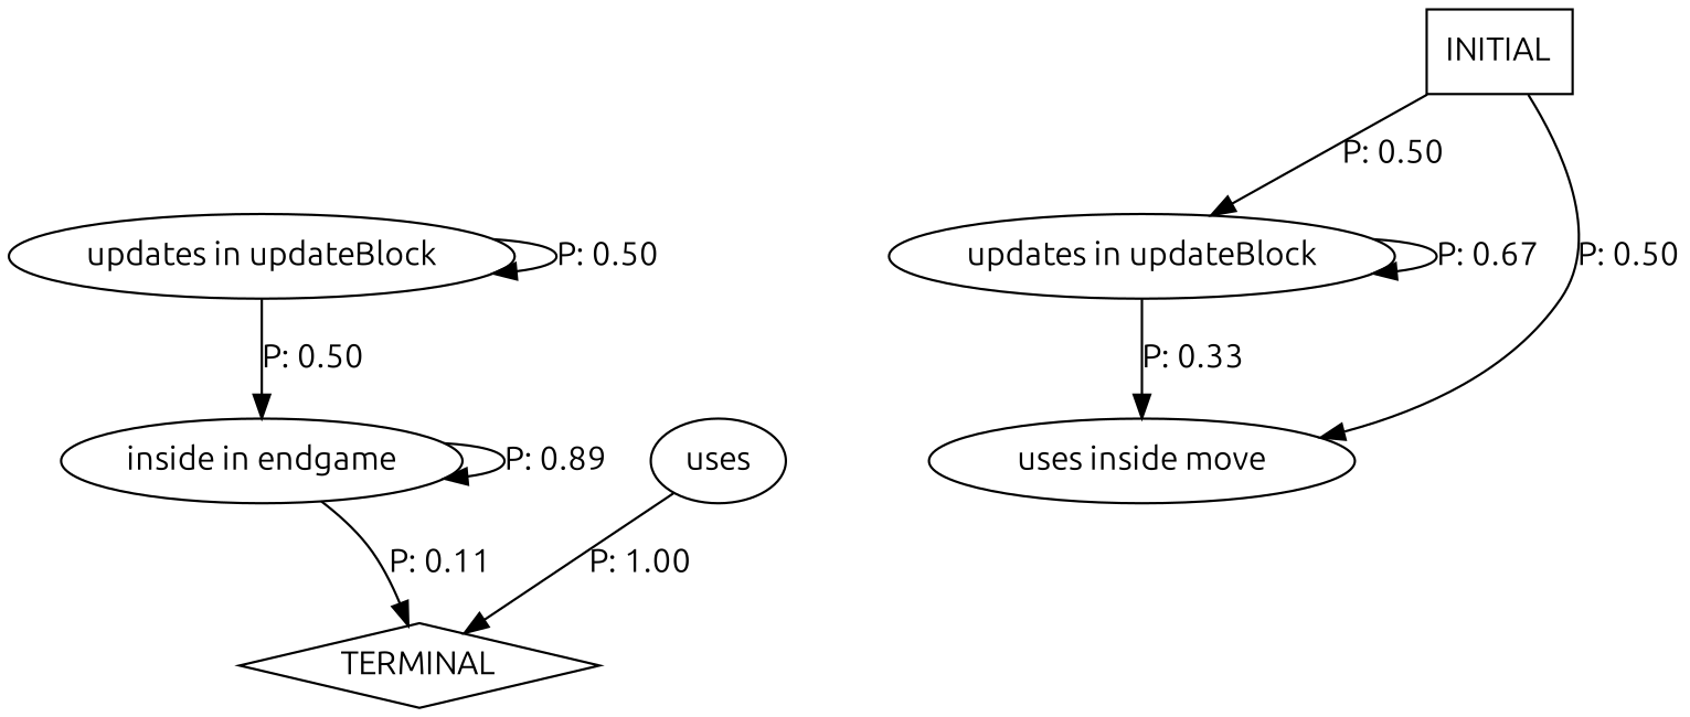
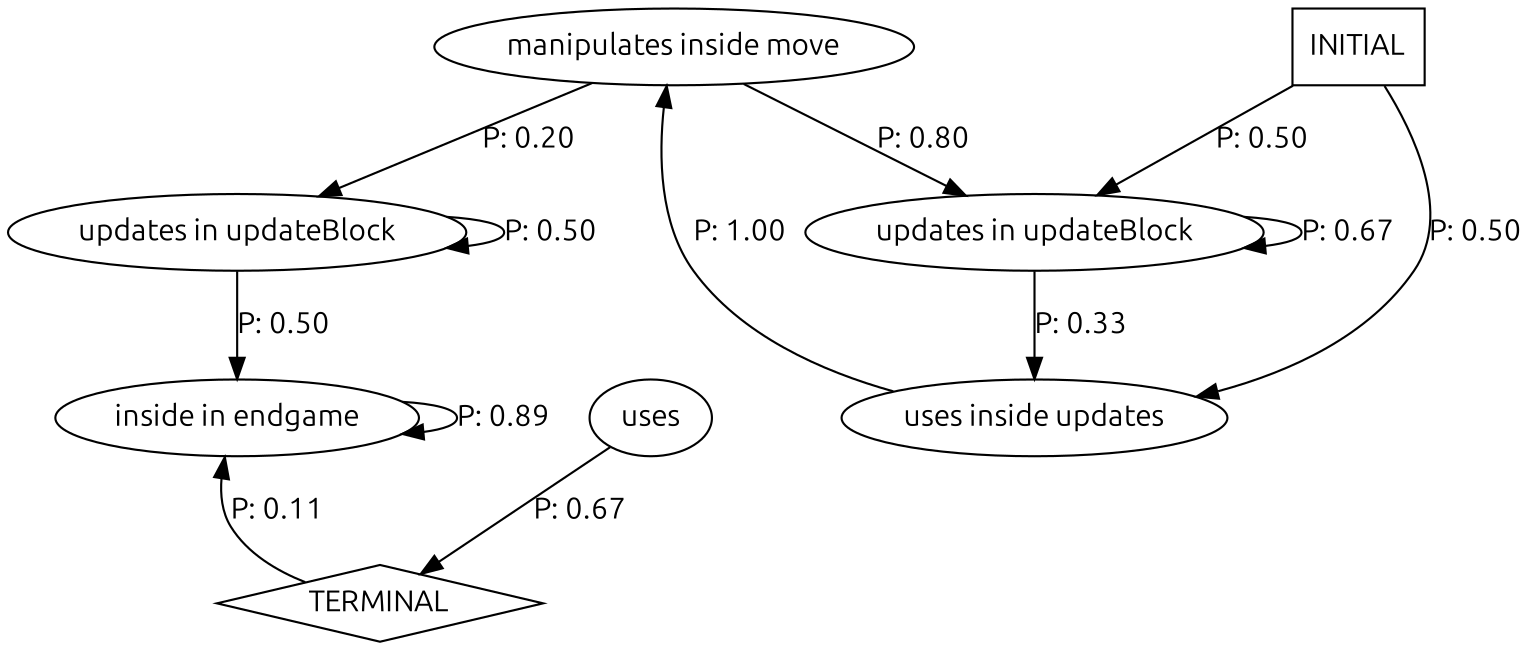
  digraph {
    fontname=Ubuntu
    node [fontname=Ubuntu]
    edge [fontname=Ubuntu]
+   n1 [label="manipulates inside move"]
    n2 [label="updates in updateBlock"]
    n3 [label="updates in updateBlock"]
    n4 [label="inside in endgame"]
-   n5 [label="uses inside move"]
+   n5 [label="uses inside updates"]
    n6 [label=TERMINAL shape=diamond]
    n7 [label=uses]
    n8 [label=INITIAL shape=box]
+   n1 -> n2 [label="P: 0.20"]
+   n1 -> n3 [label="P: 0.80"]
    n2 -> n2 [label="P: 0.50"]
    n2 -> n4 [label="P: 0.50"]
    n3 -> n3 [label="P: 0.67"]
    n3 -> n5 [label="P: 0.33"]
    n4 -> n4 [label="P: 0.89"]
-   n4 -> n6 [label="P: 0.11"]
-   n7 -> n6 [label="P: 1.00"]
+   n6 -> n4 [label="P: 0.11"]
+   n5 -> n1 [label="P: 1.00"]
+   n7 -> n6 [label="P: 0.67"]
    n8 -> n3 [label="P: 0.50"]
    n8 -> n5 [label="P: 0.50"]
  }
